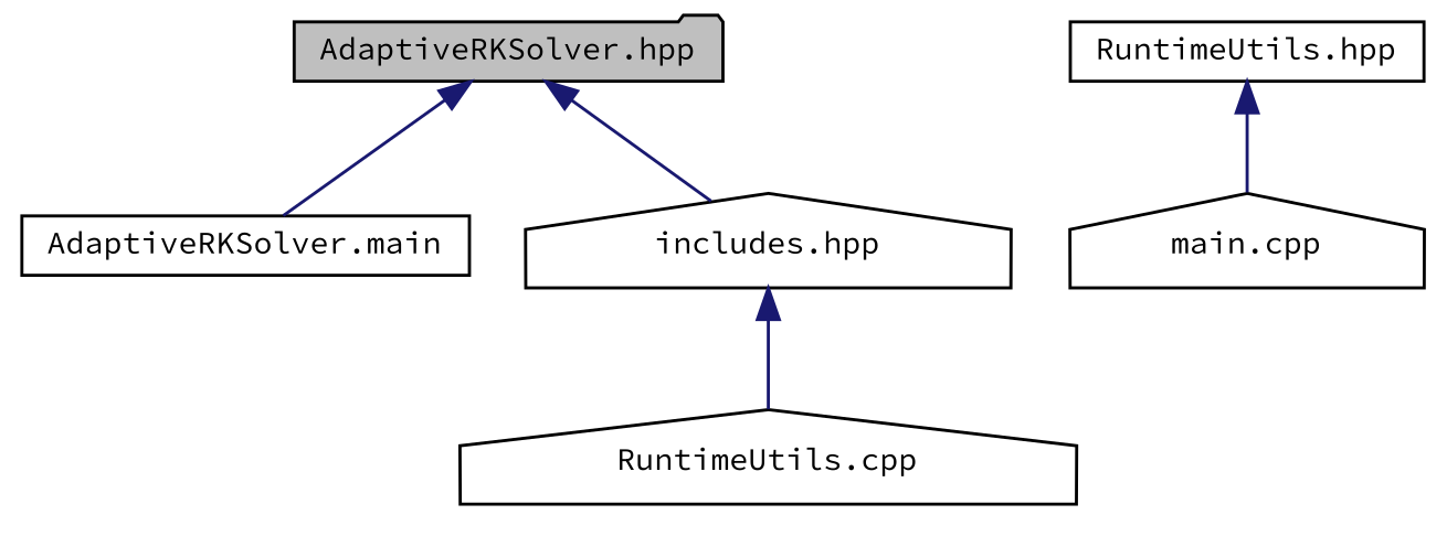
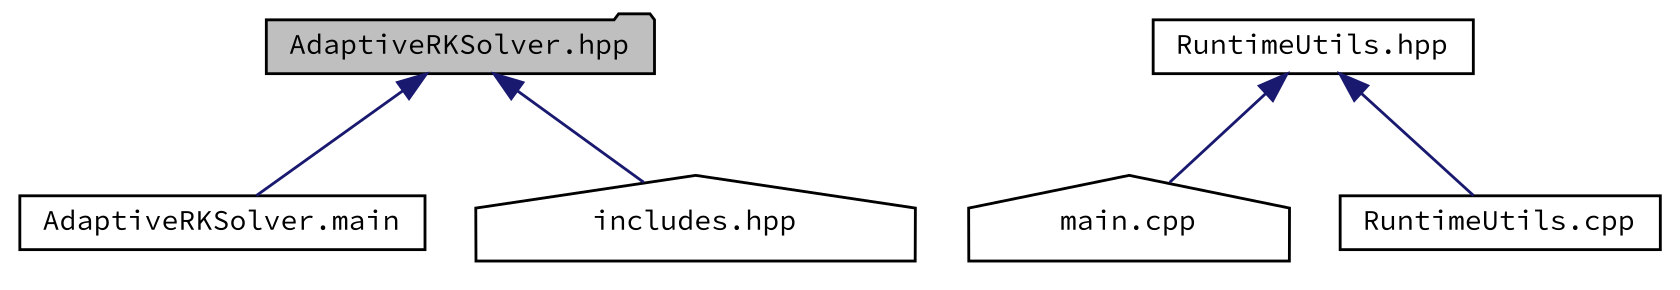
  digraph {
    fontname="Source Code Pro"
    node [color=black fillcolor=white fontname="Source Code Pro" fontsize=10 shape=box style=filled]
    edge [color=midnightblue dir=back fontname="Source Code Pro" fontsize=10 labelfontname=Helvetica labelfontsize=10 style=solid]
    n1 [fillcolor=grey75 fontcolor=black height=0.2 label="AdaptiveRKSolver.hpp" shape=folder width=0.4]
    n2 [height=0.2 label="AdaptiveRKSolver.main" width=0.4]
    n3 [height=0.2 label="includes.hpp" shape=house width=0.4]
    n4 [height=0.2 label="RuntimeUtils.hpp" width=0.4]
    n5 [height=0.2 label="main.cpp" shape=house width=0.4]
-   n6 [height=0.2 label="RuntimeUtils.cpp" shape=house width=0.4]
+   n6 [height=0.2 label="RuntimeUtils.cpp" width=0.4]
    n1 -> n2
    n1 -> n3
    n4 -> n5
-   n3 -> n6
+   n4 -> n6
  }
